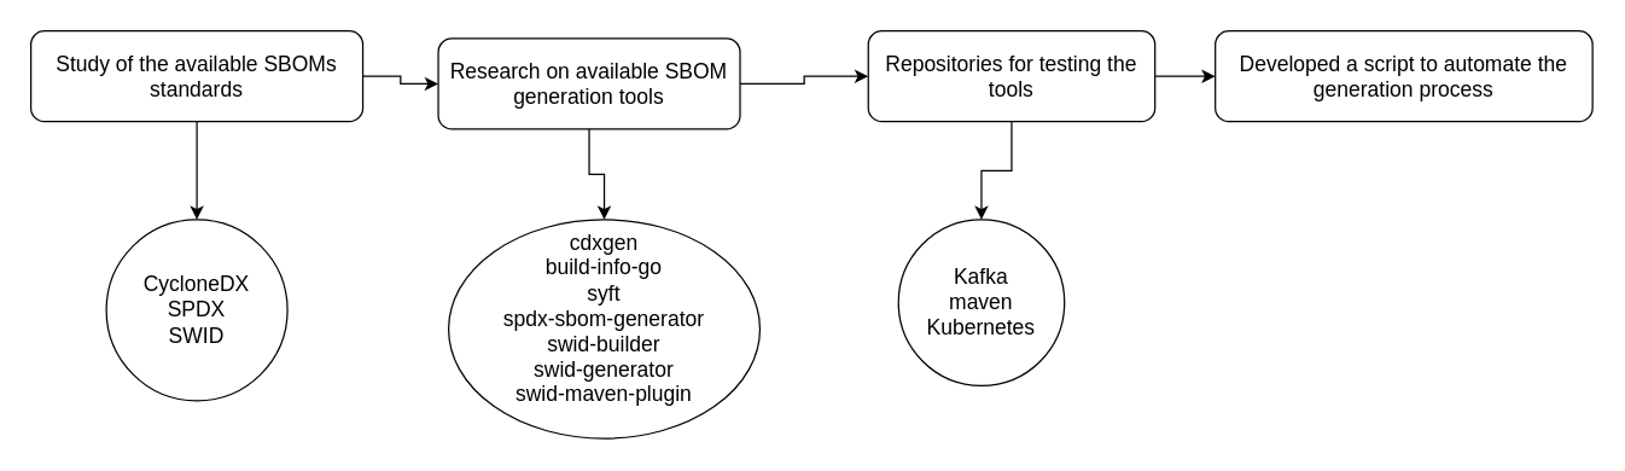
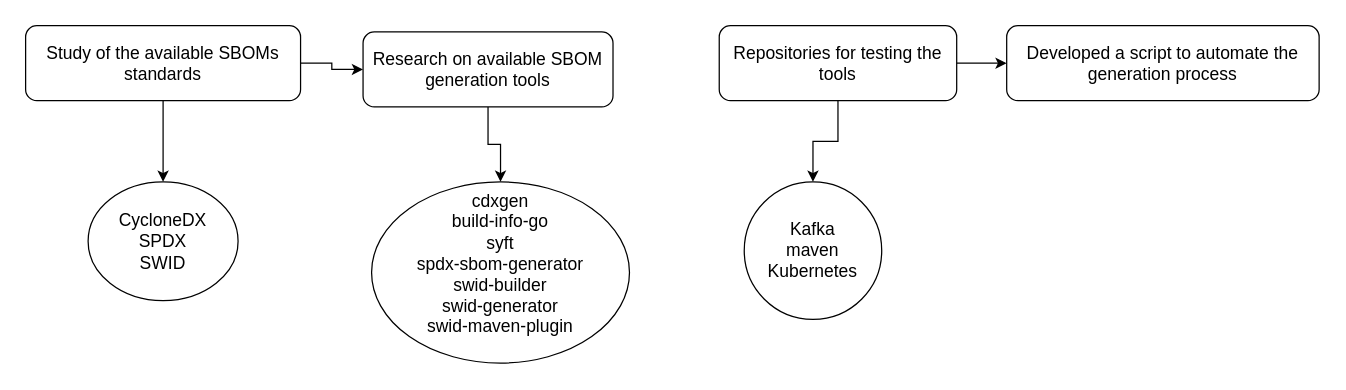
  <mxCell id="0" />
  <mxCell id="1" parent="0" />
  <mxCell id="2" value="" style="edgeStyle=orthogonalEdgeStyle;rounded=0;orthogonalLoop=1;jettySize=auto;html=1;" edge="1" parent="1" source="4" target="5"><mxGeometry relative="1" as="geometry" /></mxCell>
  <mxCell id="3" value="" style="edgeStyle=orthogonalEdgeStyle;rounded=0;orthogonalLoop=1;jettySize=auto;html=1;" edge="1" parent="1" source="4" target="8"><mxGeometry relative="1" as="geometry" /></mxCell>
  <mxCell id="4" value="&lt;font style=&quot;font-size: 14px;&quot;&gt;Study of the available SBOMs standards&lt;/font&gt;" style="rounded=1;whiteSpace=wrap;html=1;" vertex="1" parent="1"><mxGeometry x="20" y="20" width="220" height="60" as="geometry" /></mxCell>
- <mxCell id="5" value="&lt;div&gt;&lt;span style=&quot;background-color: initial;&quot;&gt;&lt;font style=&quot;font-size: 14px;&quot;&gt;CycloneDX&lt;/font&gt;&lt;/span&gt;&lt;/div&gt;&lt;div&gt;&lt;span style=&quot;background-color: initial;&quot;&gt;&lt;font style=&quot;font-size: 14px;&quot;&gt;SPDX&lt;/font&gt;&lt;/span&gt;&lt;/div&gt;&lt;div&gt;&lt;span style=&quot;background-color: initial;&quot;&gt;&lt;font style=&quot;font-size: 14px;&quot;&gt;SWID&lt;/font&gt;&lt;/span&gt;&lt;/div&gt;" style="ellipse;whiteSpace=wrap;html=1;rounded=1;" vertex="1" parent="1"><mxGeometry x="70" y="145" width="120" height="120" as="geometry" /></mxCell>
+ <mxCell id="5" value="&lt;div&gt;&lt;span style=&quot;background-color: initial;&quot;&gt;&lt;font style=&quot;font-size: 14px;&quot;&gt;CycloneDX&lt;/font&gt;&lt;/span&gt;&lt;/div&gt;&lt;div&gt;&lt;span style=&quot;background-color: initial;&quot;&gt;&lt;font style=&quot;font-size: 14px;&quot;&gt;SPDX&lt;/font&gt;&lt;/span&gt;&lt;/div&gt;&lt;div&gt;&lt;span style=&quot;background-color: initial;&quot;&gt;&lt;font style=&quot;font-size: 14px;&quot;&gt;SWID&lt;/font&gt;&lt;/span&gt;&lt;/div&gt;" style="ellipse;whiteSpace=wrap;html=1;rounded=1;" vertex="1" parent="1"><mxGeometry x="70" y="145" width="120" height="95" as="geometry" /></mxCell>
  <mxCell id="6" value="" style="edgeStyle=orthogonalEdgeStyle;rounded=0;orthogonalLoop=1;jettySize=auto;html=1;" edge="1" parent="1" source="8" target="9"><mxGeometry relative="1" as="geometry" /></mxCell>
- <mxCell id="7" value="" style="edgeStyle=orthogonalEdgeStyle;rounded=0;orthogonalLoop=1;jettySize=auto;html=1;" edge="1" parent="1" source="8" target="12"><mxGeometry relative="1" as="geometry" /></mxCell>
  <mxCell id="8" value="&lt;font style=&quot;font-size: 14px;&quot;&gt;Research on available SBOM generation tools&lt;/font&gt;" style="whiteSpace=wrap;html=1;rounded=1;" vertex="1" parent="1"><mxGeometry x="290" y="25" width="200" height="60" as="geometry" /></mxCell>
  <mxCell id="9" value="&lt;div&gt;&lt;font style=&quot;font-size: 14px;&quot;&gt;&lt;br&gt;&lt;/font&gt;&lt;/div&gt;&lt;div&gt;&lt;span style=&quot;background-color: initial;&quot;&gt;&lt;font style=&quot;font-size: 14px;&quot;&gt;cdxgen&lt;/font&gt;&lt;/span&gt;&lt;/div&gt;&lt;div&gt;&lt;font style=&quot;font-size: 14px;&quot;&gt;build-info-go&lt;/font&gt;&lt;/div&gt;&lt;div&gt;&lt;font style=&quot;font-size: 14px;&quot;&gt;syft&lt;/font&gt;&lt;/div&gt;&lt;div&gt;&lt;font style=&quot;font-size: 14px;&quot;&gt;spdx-sbom-generator&lt;/font&gt;&lt;/div&gt;&lt;div&gt;&lt;font style=&quot;font-size: 14px;&quot;&gt;swid-builder&lt;/font&gt;&lt;/div&gt;&lt;div&gt;&lt;font style=&quot;font-size: 14px;&quot;&gt;swid-generator&lt;/font&gt;&lt;/div&gt;&lt;div&gt;&lt;font style=&quot;font-size: 14px;&quot;&gt;swid-maven-plugin&lt;/font&gt;&lt;/div&gt;&lt;div&gt;&lt;font style=&quot;font-size: 14px;&quot;&gt;&lt;br&gt;&lt;/font&gt;&lt;/div&gt;&lt;div&gt;&lt;br&gt;&lt;/div&gt;" style="ellipse;whiteSpace=wrap;html=1;rounded=1;" vertex="1" parent="1"><mxGeometry x="296.83" y="145" width="206.35" height="145" as="geometry" /></mxCell>
  <mxCell id="10" value="" style="edgeStyle=orthogonalEdgeStyle;rounded=0;orthogonalLoop=1;jettySize=auto;html=1;" edge="1" parent="1" source="12" target="13"><mxGeometry relative="1" as="geometry" /></mxCell>
  <mxCell id="11" value="" style="edgeStyle=orthogonalEdgeStyle;rounded=0;orthogonalLoop=1;jettySize=auto;html=1;" edge="1" parent="1" source="12" target="14"><mxGeometry relative="1" as="geometry" /></mxCell>
  <mxCell id="12" value="&lt;font style=&quot;font-size: 14px;&quot;&gt;Repositories for testing the tools&lt;/font&gt;" style="whiteSpace=wrap;html=1;rounded=1;" vertex="1" parent="1"><mxGeometry x="575" y="20" width="190" height="60" as="geometry" /></mxCell>
  <mxCell id="13" value="&lt;font style=&quot;font-size: 14px;&quot;&gt;Kafka&lt;/font&gt;&lt;div&gt;&lt;font style=&quot;font-size: 14px;&quot;&gt;maven&lt;/font&gt;&lt;/div&gt;&lt;div&gt;&lt;font style=&quot;font-size: 14px;&quot;&gt;Kubernetes&lt;/font&gt;&lt;/div&gt;" style="ellipse;whiteSpace=wrap;html=1;rounded=1;" vertex="1" parent="1"><mxGeometry x="595" y="145" width="110" height="110" as="geometry" /></mxCell>
  <mxCell id="14" value="&lt;font style=&quot;font-size: 14px;&quot;&gt;Developed a script to automate the generation process&lt;/font&gt;" style="whiteSpace=wrap;html=1;rounded=1;" vertex="1" parent="1"><mxGeometry x="805" y="20" width="250" height="60" as="geometry" /></mxCell>
